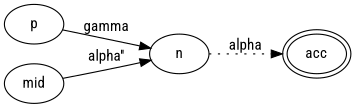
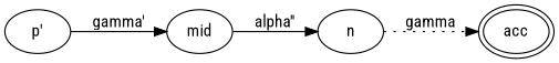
  digraph {
    fontname="Roboto Condensed"
    rankdir=LR
    node [fontname="Roboto Condensed"]
    edge [fontname="Roboto Condensed"]
    acc [peripheries=2]
-   p
    n
+   "p'"
    mid
-   p -> n [label=gamma]
-   n -> acc [label=alpha style=dotted]
+   n -> acc [label=gamma style=dotted]
+   "p'" -> mid [label="gamma'"]
    mid -> n [label="alpha''"]
  }
